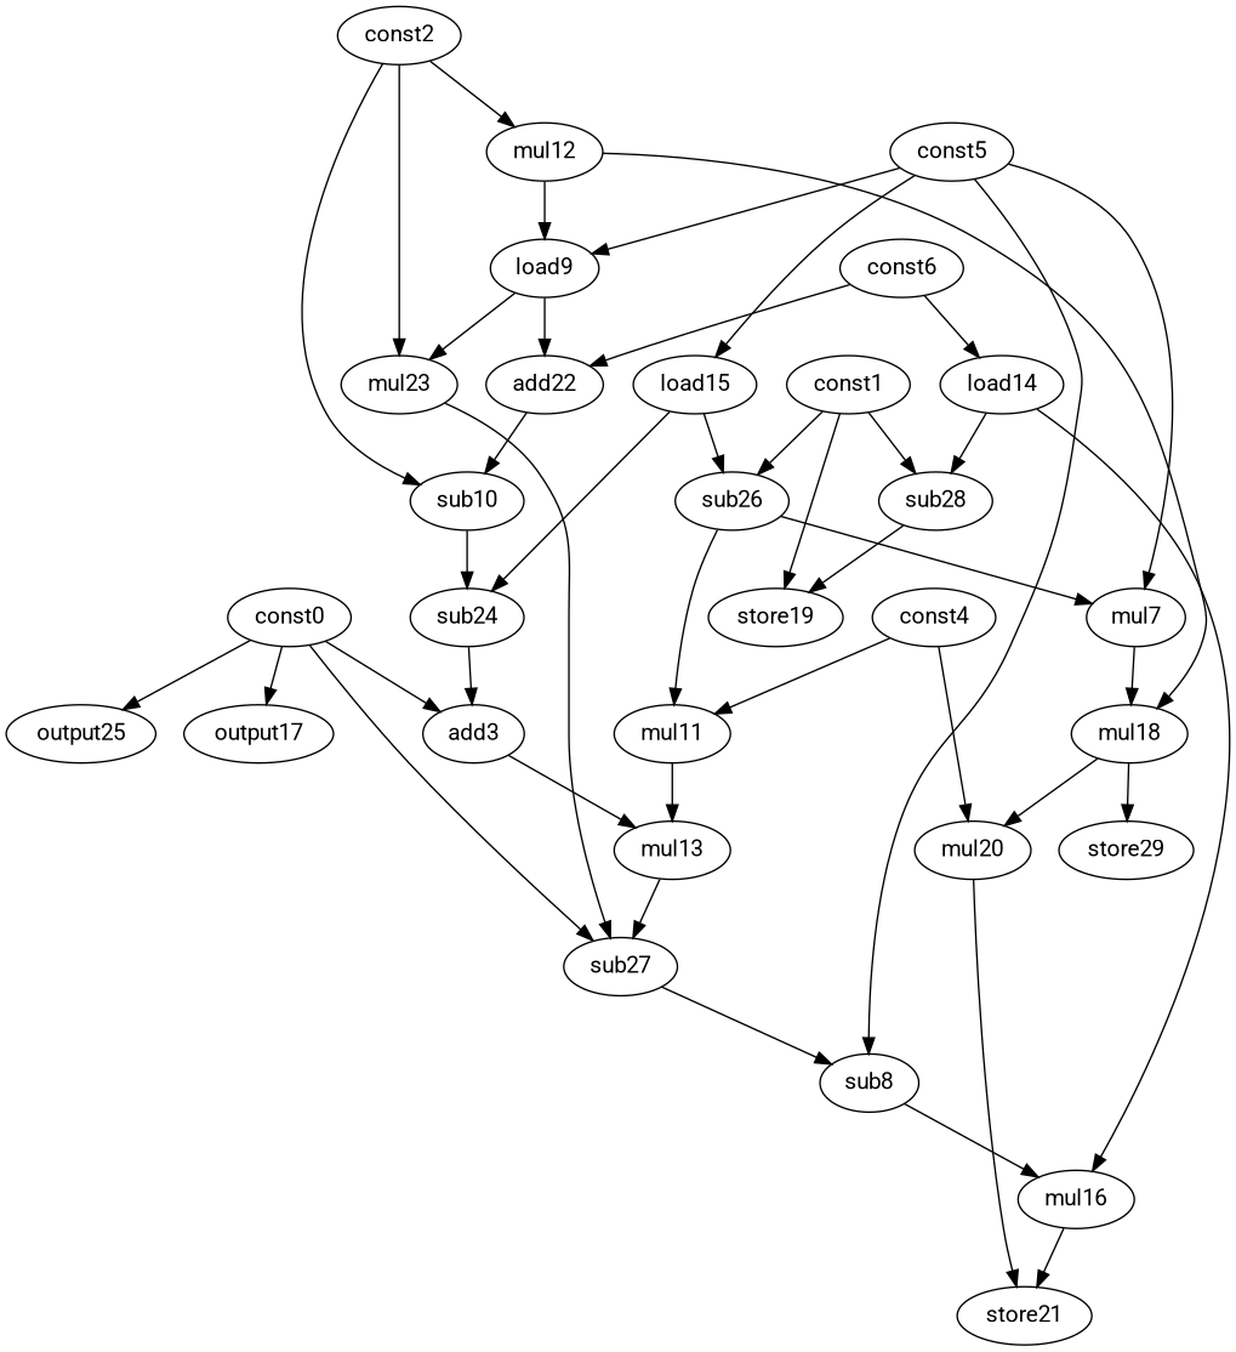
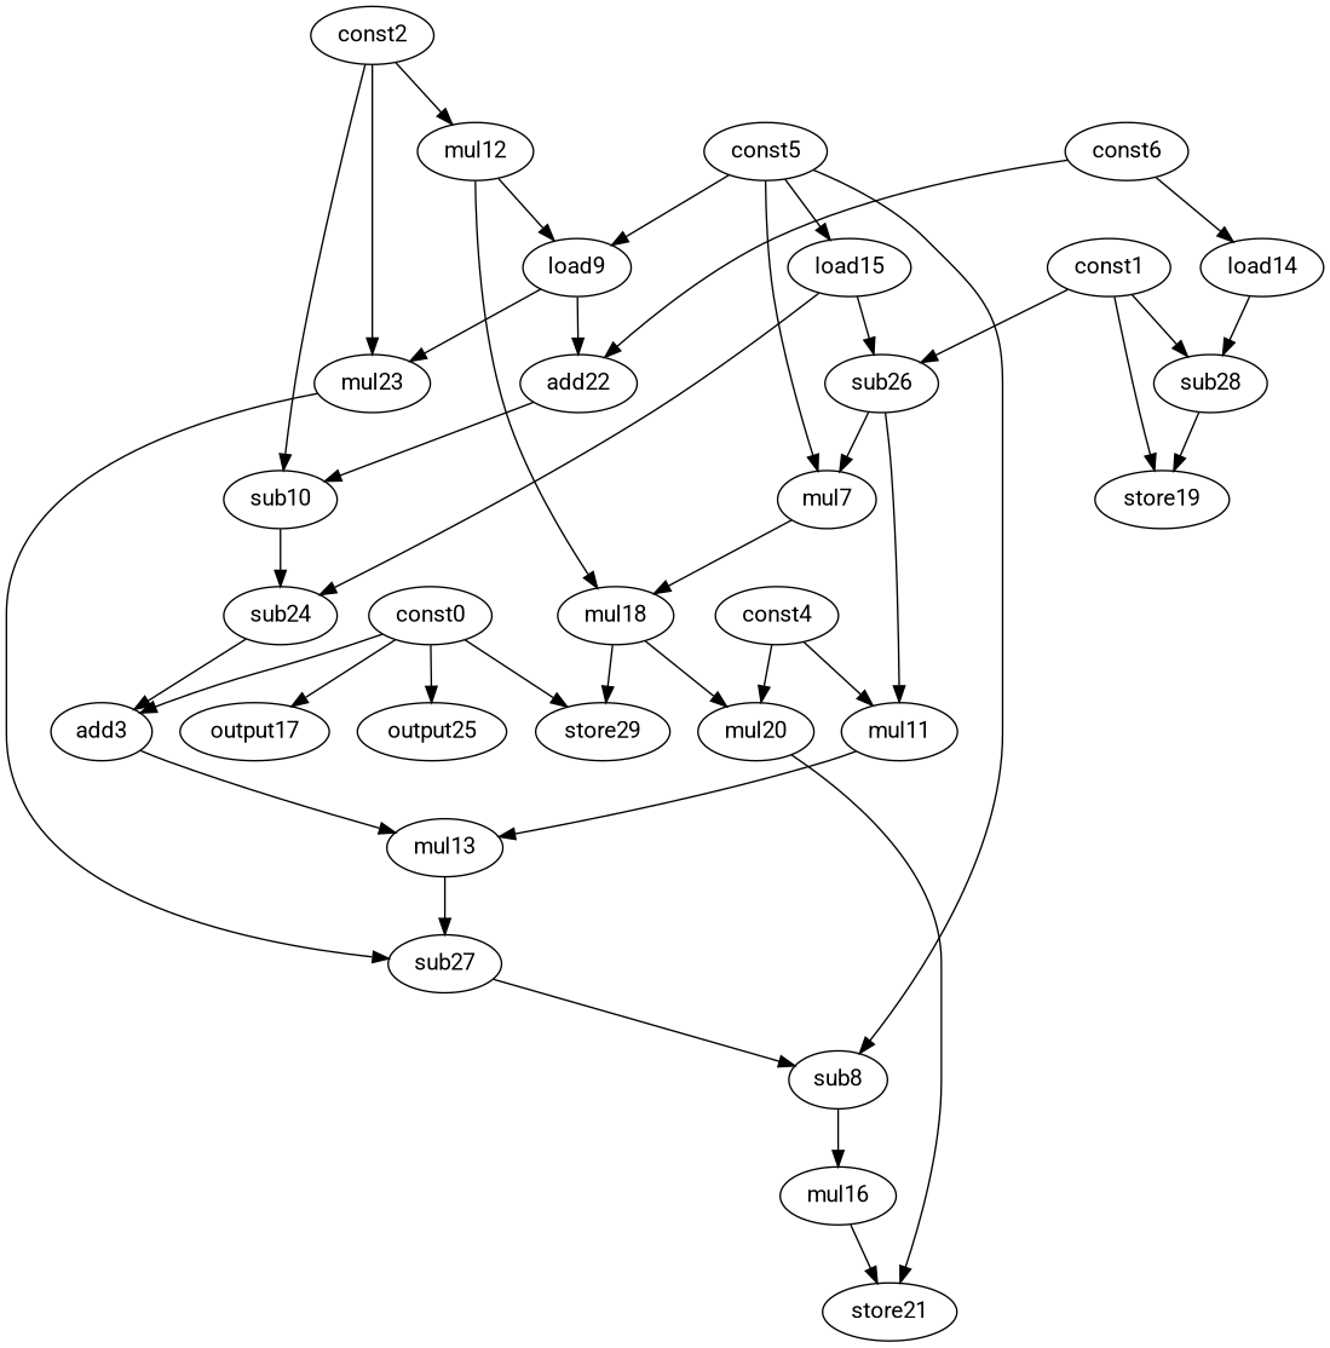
  digraph {
    fontname=Roboto
    node [fontname=Roboto opcode=mul]
    edge [fontname=Roboto operand=0]
    const0 [opcode=const]
    add3 [opcode=add]
    output17 [opcode=output]
    output25 [opcode=output]
    store29 [opcode=store]
    mul13
    const1 [opcode=const]
    store19 [opcode=store]
    sub26 [opcode=sub]
    sub28 [opcode=sub]
    mul11
    mul7
    const2 [opcode=const]
    sub10 [opcode=sub]
    mul12
    mul23
    sub24 [opcode=sub]
    load9 [opcode=load]
    mul18
    sub27 [opcode=sub]
    const4 [opcode=const]
    mul20
    store21 [opcode=store]
    const5 [opcode=const]
    sub8 [opcode=sub]
    load15 [opcode=load]
    mul16
    add22 [opcode=add]
    const6 [opcode=const]
    load14 [opcode=load]
    const0 -> add3 [operand=1]
    const0 -> output17
    const0 -> output25
-   const0 -> sub27
+   const0 -> store29
    add3 -> mul13
    mul13 -> sub27
    const1 -> store19
    const1 -> sub26
    const1 -> sub28
    sub26 -> mul11
    sub26 -> mul7
    sub28 -> store19 [operand=1]
    mul11 -> mul13 [operand=1]
    mul7 -> mul18 [operand=1]
    const2 -> sub10
    const2 -> mul12 [operand=1]
    const2 -> mul23 [operand=1]
    sub10 -> sub24
    mul12 -> load9
    mul12 -> mul18
    mul23 -> sub27 [operand=1]
    sub24 -> add3
    load9 -> mul23
    load9 -> add22
    mul18 -> store29 [operand=1]
    mul18 -> mul20
    sub27 -> sub8
    const4 -> mul11 [operand=1]
    const4 -> mul20 [operand=1]
    mul20 -> store21 [operand=1]
    const5 -> mul7 [operand=1]
    const5 -> load9
    const5 -> sub8 [operand=1]
    const5 -> load15
    sub8 -> mul16
    load15 -> sub26 [operand=1]
    load15 -> sub24 [operand=1]
    mul16 -> store21
    add22 -> sub10 [operand=1]
    const6 -> add22 [operand=1]
    const6 -> load14
    load14 -> sub28 [operand=1]
-   load14 -> mul16 [operand=1]
  }
